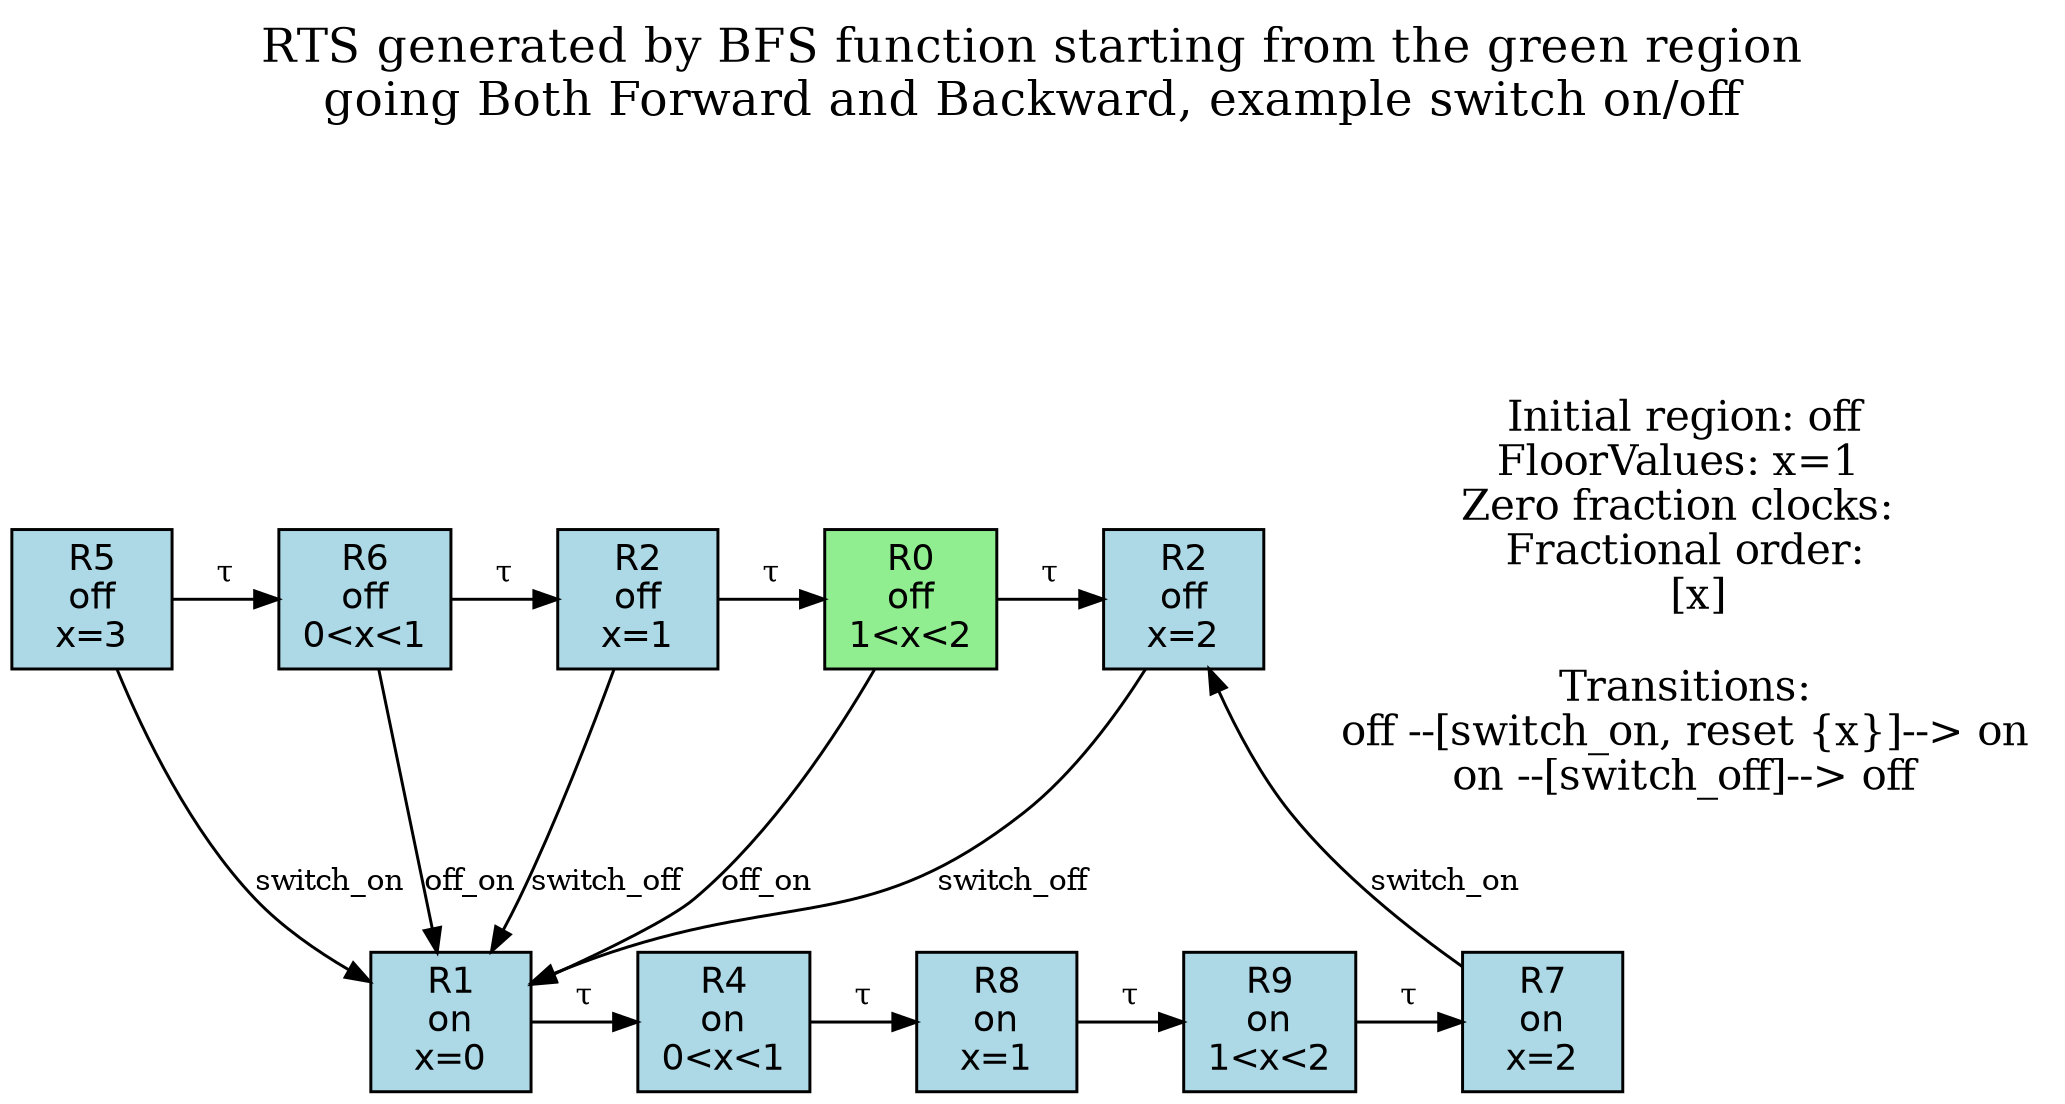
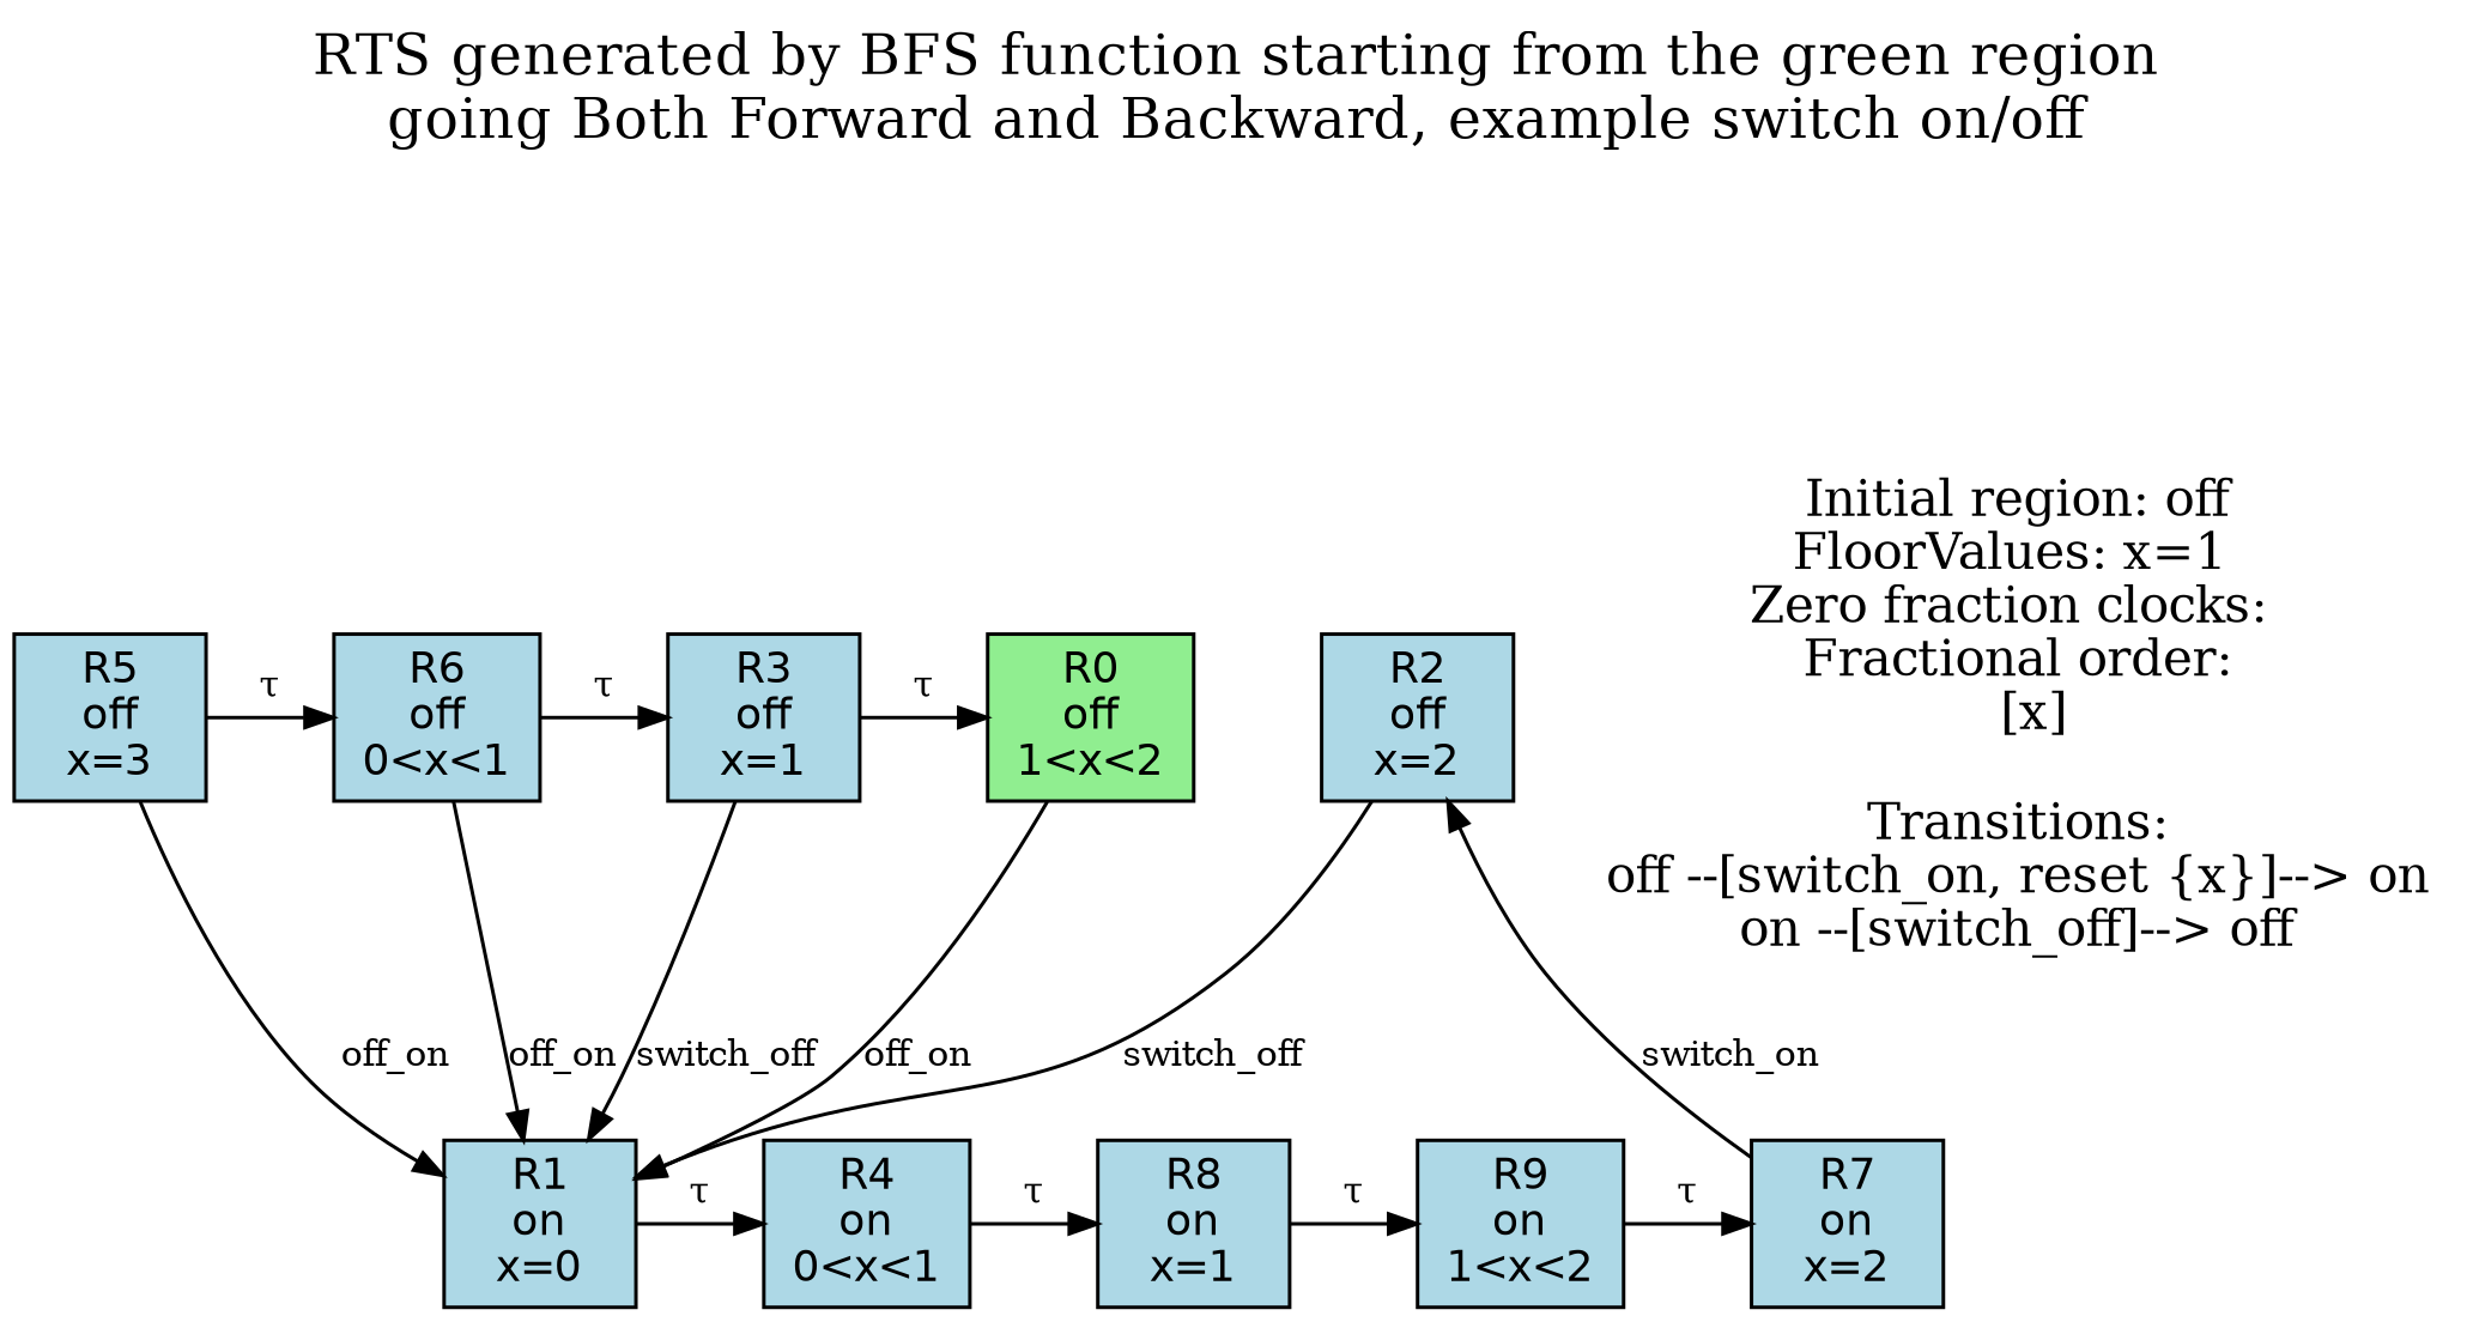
  digraph {
    fontsize=16
    label="RTS generated by BFS function starting from the green region\ngoing Both Forward and Backward, example switch on/off\n\n"
    labelloc=t
    rankdir=TB
    splines=true
    node [fillcolor=lightblue fontname=Helvetica fontsize=12 shape=box style=filled]
    edge [arrowsize=0.8 color=black fontsize=10]
    n1 [fillcolor=lightgreen label="R0\noff\n1<x<2"]
    n2 [label="R2\noff\nx=2"]
-   n3 [label="R2\noff\nx=1"]
+   n3 [label="R3\noff\nx=1"]
    n4 [label="R5\noff\nx=3"]
    n5 [label="R6\noff\n0<x<1"]
    n6 [label="R1\non\nx=0"]
    n7 [label="R4\non\n0<x<1"]
    n8 [label="R7\non\nx=2"]
    n9 [label="R8\non\nx=1"]
    n10 [label="R9\non\n1<x<2"]
    n11 [label="Initial region: off\nFloorValues: x=1 \nZero fraction clocks: \nFractional order:\n  [x]\n\nTransitions:\noff --[switch_on, reset {x}]--> on\non --[switch_off]--> off\n" shape=plaintext fillcolor="" fontname="" fontsize="" style=""]
    subgraph sub_1 {
      rank=same
      n1
      n2
      n3
      n4
      n5
    }
    subgraph sub_2 {
      rank=same
      n6
      n7
      n8
      n9
      n10
    }
-   n1 -> n2 [label="τ"]
    n1 -> n6 [label=off_on]
    n2 -> n6 [label=switch_off]
    n3 -> n1 [label="τ"]
    n3 -> n6 [label=switch_off]
    n4 -> n5 [label="τ"]
-   n4 -> n6 [label=switch_on]
+   n4 -> n6 [label=off_on]
    n5 -> n3 [label="τ"]
    n5 -> n6 [label=off_on]
    n6 -> n7 [label="τ"]
    n7 -> n9 [label="τ"]
    n8 -> n2 [label=switch_on]
    n9 -> n10 [label="τ"]
    n10 -> n8 [label="τ"]
  }
